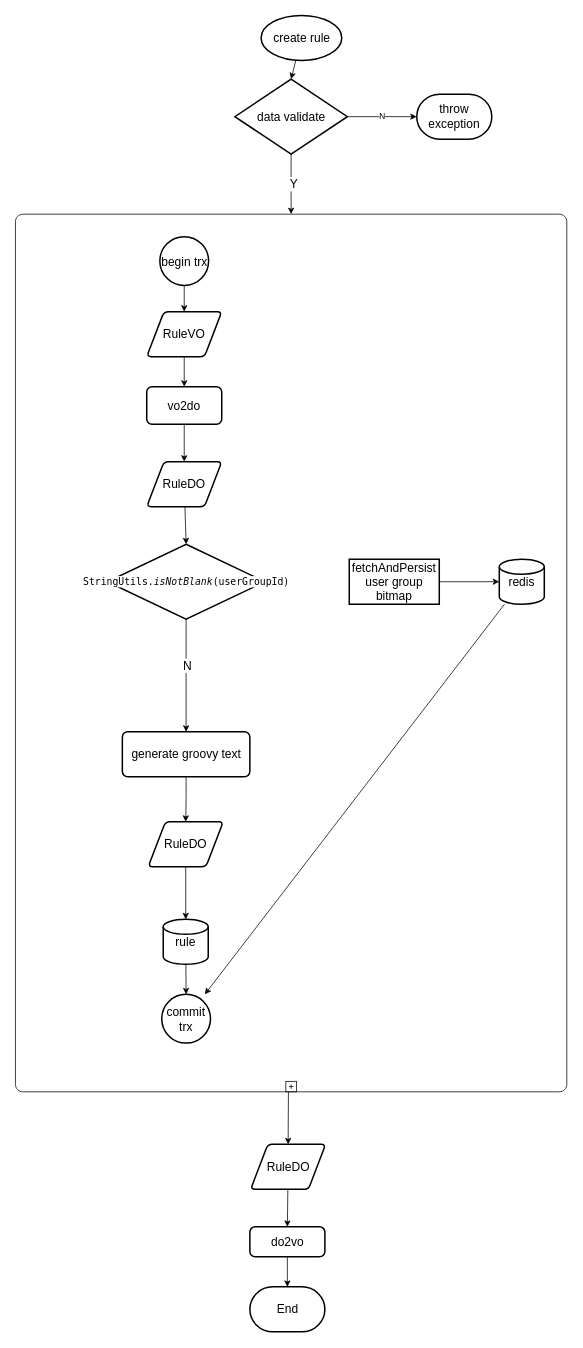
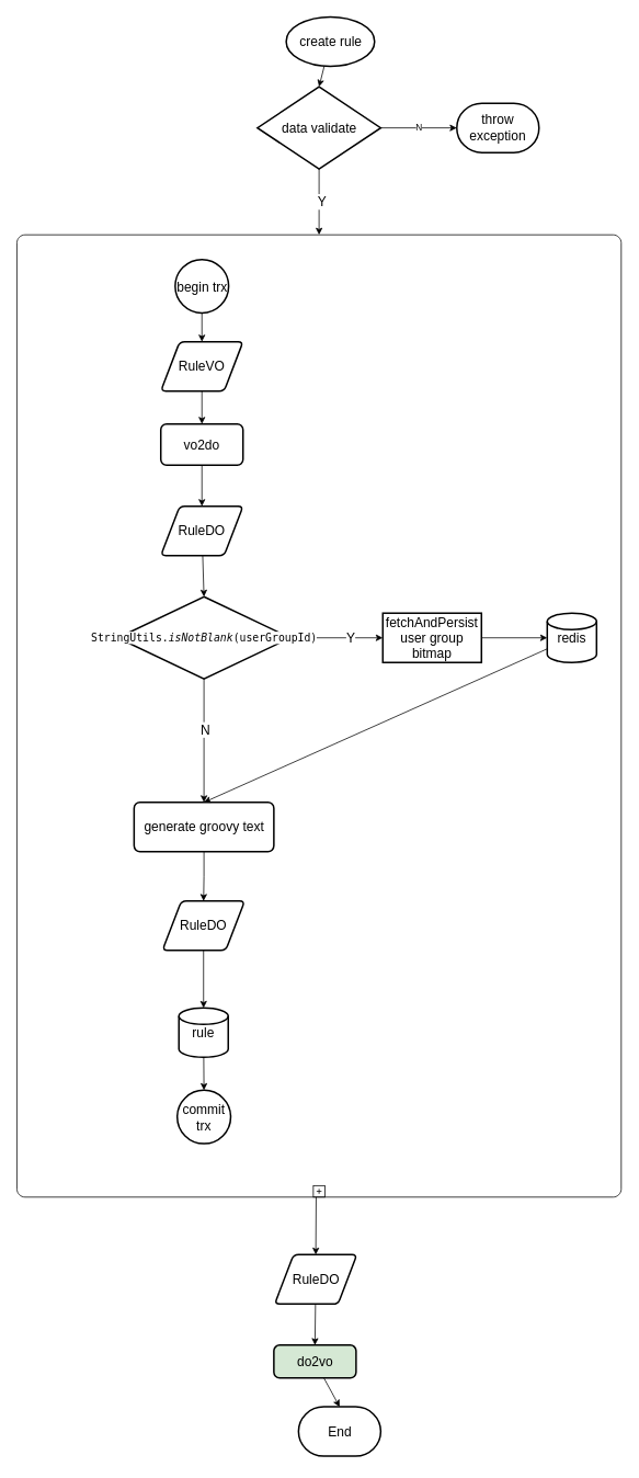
  <mxCell id="0" />
  <mxCell id="1" parent="0" />
  <mxCell id="2" style="rounded=0;orthogonalLoop=1;jettySize=auto;html=1;entryX=0.5;entryY=0;entryDx=0;entryDy=0;entryPerimeter=0;" parent="1" source="3" target="7" edge="1"><mxGeometry relative="1" as="geometry" /></mxCell>
  <mxCell id="3" value="create rule" style="strokeWidth=2;html=1;shape=mxgraph.flowchart.start_1;whiteSpace=wrap;fontSize=16;" parent="1" vertex="1"><mxGeometry x="347.5" y="20" width="107.5" height="60" as="geometry" /></mxCell>
  <mxCell id="4" value="N" style="edgeStyle=orthogonalEdgeStyle;rounded=0;orthogonalLoop=1;jettySize=auto;html=1;entryX=0;entryY=0.5;entryDx=0;entryDy=0;entryPerimeter=0;" parent="1" source="7" target="31" edge="1"><mxGeometry relative="1" as="geometry"><mxPoint x="550" y="165" as="targetPoint" /></mxGeometry></mxCell>
  <mxCell id="5" style="edgeStyle=none;rounded=0;orthogonalLoop=1;jettySize=auto;html=1;entryX=0.5;entryY=0;entryDx=0;entryDy=0;entryPerimeter=0;fontSize=16;" parent="1" source="7" target="9" edge="1"><mxGeometry relative="1" as="geometry" /></mxCell>
  <mxCell id="6" value="Y" style="edgeLabel;html=1;align=center;verticalAlign=middle;resizable=0;points=[];fontSize=16;" parent="5" vertex="1" connectable="0"><mxGeometry x="-0.025" y="3" relative="1" as="geometry"><mxPoint as="offset" /></mxGeometry></mxCell>
  <mxCell id="7" value="data validate" style="strokeWidth=2;html=1;shape=mxgraph.flowchart.decision;whiteSpace=wrap;fontSize=16;" parent="1" vertex="1"><mxGeometry x="312.5" y="105" width="150" height="100" as="geometry" /></mxCell>
  <mxCell id="8" style="edgeStyle=none;rounded=0;orthogonalLoop=1;jettySize=auto;html=1;entryX=0.5;entryY=0;entryDx=0;entryDy=0;fontSize=16;targetPerimeterSpacing=0;" parent="1" source="9" target="28" edge="1"><mxGeometry relative="1" as="geometry" /></mxCell>
  <mxCell id="9" value="" style="points=[[0.25,0,0],[0.5,0,0],[0.75,0,0],[1,0.25,0],[1,0.5,0],[1,0.75,0],[0.75,1,0],[0.5,1,0],[0.25,1,0],[0,0.75,0],[0,0.5,0],[0,0.25,0]];shape=mxgraph.bpmn.task;whiteSpace=wrap;rectStyle=rounded;size=10;html=1;taskMarker=abstract;isLoopSub=1;fontSize=16;movable=1;resizable=1;rotatable=1;deletable=1;editable=1;connectable=1;" parent="1" vertex="1"><mxGeometry x="20" y="285" width="735" height="1170" as="geometry" /></mxCell>
  <mxCell id="10" style="edgeStyle=orthogonalEdgeStyle;rounded=0;orthogonalLoop=1;jettySize=auto;html=1;entryX=0.5;entryY=0;entryDx=0;entryDy=0;fontSize=16;" parent="1" source="11" target="17" edge="1"><mxGeometry relative="1" as="geometry" /></mxCell>
  <mxCell id="11" value="vo2do" style="rounded=1;whiteSpace=wrap;html=1;absoluteArcSize=1;arcSize=14;strokeWidth=2;fontSize=16;" parent="1" vertex="1"><mxGeometry x="195" y="515" width="100" height="50" as="geometry" /></mxCell>
  <mxCell id="12" style="edgeStyle=orthogonalEdgeStyle;rounded=0;orthogonalLoop=1;jettySize=auto;html=1;fontSize=16;" parent="1" source="13" target="11" edge="1"><mxGeometry relative="1" as="geometry" /></mxCell>
  <mxCell id="13" value="RuleVO" style="shape=parallelogram;html=1;strokeWidth=2;perimeter=parallelogramPerimeter;whiteSpace=wrap;rounded=1;arcSize=12;size=0.23;fontSize=16;" parent="1" vertex="1"><mxGeometry x="195" y="415" width="100" height="60" as="geometry" /></mxCell>
  <mxCell id="14" style="edgeStyle=orthogonalEdgeStyle;rounded=0;orthogonalLoop=1;jettySize=auto;html=1;exitX=0.5;exitY=1;exitDx=0;exitDy=0;exitPerimeter=0;entryX=0.5;entryY=0;entryDx=0;entryDy=0;fontSize=16;" parent="1" source="15" target="13" edge="1"><mxGeometry relative="1" as="geometry" /></mxCell>
  <mxCell id="15" value="begin trx" style="strokeWidth=2;html=1;shape=mxgraph.flowchart.start_2;whiteSpace=wrap;fontSize=16;" parent="1" vertex="1"><mxGeometry x="212.5" y="315" width="65" height="65" as="geometry" /></mxCell>
  <mxCell id="16" value="" style="rounded=0;orthogonalLoop=1;jettySize=auto;html=1;fontSize=16;entryX=0.5;entryY=0;entryDx=0;entryDy=0;entryPerimeter=0;" parent="1" source="17" target="37" edge="1"><mxGeometry relative="1" as="geometry"><mxPoint x="245" y="725" as="targetPoint" /></mxGeometry></mxCell>
  <mxCell id="17" value="RuleDO" style="shape=parallelogram;html=1;strokeWidth=2;perimeter=parallelogramPerimeter;whiteSpace=wrap;rounded=1;arcSize=12;size=0.23;fontSize=16;" parent="1" vertex="1"><mxGeometry x="195" y="615" width="100" height="60" as="geometry" /></mxCell>
  <mxCell id="18" style="edgeStyle=orthogonalEdgeStyle;rounded=0;orthogonalLoop=1;jettySize=auto;html=1;entryX=0.5;entryY=0;entryDx=0;entryDy=0;fontSize=16;" parent="1" source="19" target="23" edge="1"><mxGeometry relative="1" as="geometry" /></mxCell>
  <mxCell id="19" value="generate groovy text" style="whiteSpace=wrap;html=1;fontSize=16;strokeWidth=2;rounded=1;arcSize=12;" parent="1" vertex="1"><mxGeometry x="162.5" y="975" width="170" height="60" as="geometry" /></mxCell>
- <mxCell id="20" style="edgeStyle=none;rounded=0;orthogonalLoop=1;jettySize=auto;html=1;fontSize=16;" parent="1" source="21" target="26" edge="1"><mxGeometry relative="1" as="geometry" /></mxCell>
+ <mxCell id="20" style="edgeStyle=none;rounded=0;orthogonalLoop=1;jettySize=auto;html=1;entryX=0.5;entryY=0;entryDx=0;entryDy=0;fontSize=16;" parent="1" source="21" target="19" edge="1"><mxGeometry relative="1" as="geometry" /></mxCell>
  <mxCell id="21" value="redis" style="strokeWidth=2;html=1;shape=mxgraph.flowchart.database;whiteSpace=wrap;fontSize=16;" parent="1" vertex="1"><mxGeometry x="665" y="745" width="60" height="60" as="geometry" /></mxCell>
  <mxCell id="22" style="edgeStyle=orthogonalEdgeStyle;rounded=0;orthogonalLoop=1;jettySize=auto;html=1;entryX=0.5;entryY=0;entryDx=0;entryDy=0;entryPerimeter=0;fontSize=16;" parent="1" source="23" target="25" edge="1"><mxGeometry relative="1" as="geometry" /></mxCell>
  <mxCell id="23" value="RuleDO" style="shape=parallelogram;html=1;strokeWidth=2;perimeter=parallelogramPerimeter;whiteSpace=wrap;rounded=1;arcSize=12;size=0.23;fontSize=16;" parent="1" vertex="1"><mxGeometry x="197" y="1095" width="100" height="60" as="geometry" /></mxCell>
  <mxCell id="24" style="edgeStyle=none;rounded=0;orthogonalLoop=1;jettySize=auto;html=1;entryX=0.5;entryY=0;entryDx=0;entryDy=0;entryPerimeter=0;fontSize=16;" parent="1" source="25" target="26" edge="1"><mxGeometry relative="1" as="geometry" /></mxCell>
  <mxCell id="25" value="rule" style="strokeWidth=2;html=1;shape=mxgraph.flowchart.database;whiteSpace=wrap;fontSize=16;" parent="1" vertex="1"><mxGeometry x="217" y="1225" width="60" height="60" as="geometry" /></mxCell>
  <mxCell id="26" value="commit trx" style="strokeWidth=2;html=1;shape=mxgraph.flowchart.start_2;whiteSpace=wrap;fontSize=16;" parent="1" vertex="1"><mxGeometry x="215" y="1325" width="65" height="65" as="geometry" /></mxCell>
  <mxCell id="27" style="edgeStyle=none;rounded=0;orthogonalLoop=1;jettySize=auto;html=1;entryX=0.5;entryY=0;entryDx=0;entryDy=0;fontSize=16;targetPerimeterSpacing=0;" parent="1" source="28" target="30" edge="1"><mxGeometry relative="1" as="geometry" /></mxCell>
  <mxCell id="28" value="RuleDO" style="shape=parallelogram;html=1;strokeWidth=2;perimeter=parallelogramPerimeter;whiteSpace=wrap;rounded=1;arcSize=12;size=0.23;fontSize=16;" parent="1" vertex="1"><mxGeometry x="333.5" y="1525" width="100" height="60" as="geometry" /></mxCell>
  <mxCell id="29" style="edgeStyle=none;rounded=0;orthogonalLoop=1;jettySize=auto;html=1;entryX=0.5;entryY=0;entryDx=0;entryDy=0;entryPerimeter=0;fontSize=16;targetPerimeterSpacing=0;" parent="1" source="30" target="32" edge="1"><mxGeometry relative="1" as="geometry"><mxPoint x="362.5" y="1715" as="targetPoint" /></mxGeometry></mxCell>
- <mxCell id="30" value="do2vo" style="rounded=1;whiteSpace=wrap;html=1;absoluteArcSize=1;arcSize=14;strokeWidth=2;fontSize=16;" parent="1" vertex="1"><mxGeometry x="332.5" y="1635" width="100" height="40" as="geometry" /></mxCell>
+ <mxCell id="30" value="do2vo" style="rounded=1;whiteSpace=wrap;html=1;absoluteArcSize=1;arcSize=14;strokeWidth=2;fontSize=16;fillColor=#d5e8d4;" parent="1" vertex="1"><mxGeometry x="332.5" y="1635" width="100" height="40" as="geometry" /></mxCell>
  <mxCell id="31" value="&lt;span style=&quot;font-size: 16px;&quot;&gt;throw exception&lt;/span&gt;" style="strokeWidth=2;html=1;shape=mxgraph.flowchart.terminator;whiteSpace=wrap;" parent="1" vertex="1"><mxGeometry x="555" y="125" width="100" height="60" as="geometry" /></mxCell>
- <mxCell id="32" value="End" style="strokeWidth=2;html=1;shape=mxgraph.flowchart.terminator;whiteSpace=wrap;fontSize=16;" parent="1" vertex="1"><mxGeometry x="332.5" y="1715" width="100" height="60" as="geometry" /></mxCell>
+ <mxCell id="32" value="End" style="strokeWidth=2;html=1;shape=mxgraph.flowchart.terminator;whiteSpace=wrap;fontSize=16;" parent="1" vertex="1"><mxGeometry x="362.5" y="1710" width="100" height="60" as="geometry" /></mxCell>
+ <mxCell id="33" value="" style="edgeStyle=none;rounded=0;orthogonalLoop=1;jettySize=auto;html=1;fontSize=16;" parent="1" source="37" target="39" edge="1"><mxGeometry relative="1" as="geometry" /></mxCell>
+ <mxCell id="34" value="Y" style="edgeLabel;html=1;align=center;verticalAlign=middle;resizable=0;points=[];fontSize=16;" parent="33" vertex="1" connectable="0"><mxGeometry x="0.289" y="1" relative="1" as="geometry"><mxPoint as="offset" /></mxGeometry></mxCell>
  <mxCell id="35" style="edgeStyle=none;rounded=0;orthogonalLoop=1;jettySize=auto;html=1;entryX=0.5;entryY=0;entryDx=0;entryDy=0;fontSize=16;" parent="1" source="37" target="19" edge="1"><mxGeometry relative="1" as="geometry" /></mxCell>
  <mxCell id="36" value="N" style="edgeLabel;html=1;align=center;verticalAlign=middle;resizable=0;points=[];fontSize=16;" parent="35" vertex="1" connectable="0"><mxGeometry x="-0.187" y="1" relative="1" as="geometry"><mxPoint as="offset" /></mxGeometry></mxCell>
  <mxCell id="37" value="&lt;pre style=&quot;background-color:#ffffff;color:#080808;font-family:'JetBrains Mono',monospace;font-size:9.8pt;&quot;&gt;&lt;span style=&quot;color:#000000;&quot;&gt;StringUtils&lt;/span&gt;.&lt;span style=&quot;font-style:italic;&quot;&gt;isNotBlank&lt;/span&gt;(&lt;span style=&quot;color:#000000;&quot;&gt;userGroupId&lt;/span&gt;)&lt;/pre&gt;" style="strokeWidth=2;html=1;shape=mxgraph.flowchart.decision;whiteSpace=wrap;fontSize=16;" parent="1" vertex="1"><mxGeometry x="142.5" y="725" width="210" height="100" as="geometry" /></mxCell>
  <mxCell id="38" style="edgeStyle=none;rounded=0;orthogonalLoop=1;jettySize=auto;html=1;entryX=0;entryY=0.5;entryDx=0;entryDy=0;entryPerimeter=0;fontSize=16;" parent="1" source="39" target="21" edge="1"><mxGeometry relative="1" as="geometry" /></mxCell>
  <mxCell id="39" value="fetchAndPersist user group bitmap" style="whiteSpace=wrap;html=1;fontSize=16;strokeWidth=2;" parent="1" vertex="1"><mxGeometry x="465" y="745" width="120" height="60" as="geometry" /></mxCell>
